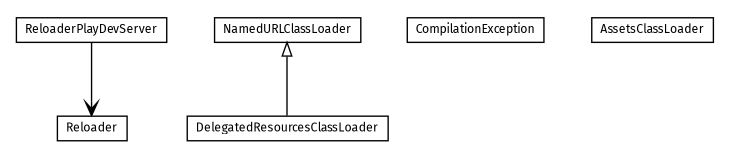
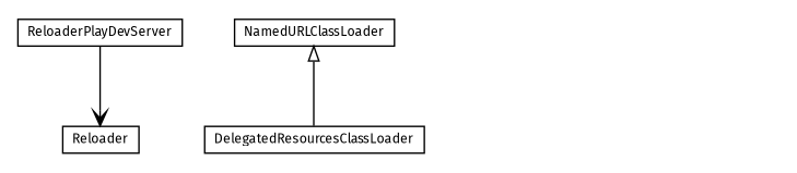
  digraph {
    fontname="Fira Sans"
    nodesep=0.25
    ranksep=0.5
    node [fontcolor=black fontname="Fira Sans" fontsize=9.0 shape=plaintext]
    edge [fontname="Fira Sans" headport=p labelfontname=arial labelfontsize=10 tailport=p]
    n1 [label=<<table title="com.google.code.play2.provider.play23.run.ReloaderPlayDevServer" border="0" cellborder="1" cellspacing="0" cellpadding="2" port="p" href="./ReloaderPlayDevServer.html"> 		<tr><td><table border="0" cellspacing="0" cellpadding="1"> <tr><td align="center" balign="center"> ReloaderPlayDevServer </td></tr> 		</table></td></tr> 		</table>>]
    n2 [label=<<table title="com.google.code.play2.provider.play23.run.Reloader" border="0" cellborder="1" cellspacing="0" cellpadding="2" port="p" href="./Reloader.html"> 		<tr><td><table border="0" cellspacing="0" cellpadding="1"> <tr><td align="center" balign="center"> Reloader </td></tr> 		</table></td></tr> 		</table>>]
    n3 [label=<<table title="com.google.code.play2.provider.play23.run.NamedURLClassLoader" border="0" cellborder="1" cellspacing="0" cellpadding="2" port="p" href="./NamedURLClassLoader.html"> 		<tr><td><table border="0" cellspacing="0" cellpadding="1"> <tr><td align="center" balign="center"> NamedURLClassLoader </td></tr> 		</table></td></tr> 		</table>>]
    n4 [label=<<table title="com.google.code.play2.provider.play23.run.DelegatedResourcesClassLoader" border="0" cellborder="1" cellspacing="0" cellpadding="2" port="p" href="./DelegatedResourcesClassLoader.html"> 		<tr><td><table border="0" cellspacing="0" cellpadding="1"> <tr><td align="center" balign="center"> DelegatedResourcesClassLoader </td></tr> 		</table></td></tr> 		</table>>]
-   n5 [label=<<table title="com.google.code.play2.provider.play23.run.CompilationException" border="0" cellborder="1" cellspacing="0" cellpadding="2" port="p" href="./CompilationException.html"> 		<tr><td><table border="0" cellspacing="0" cellpadding="1"> <tr><td align="center" balign="center"> CompilationException </td></tr> 		</table></td></tr> 		</table>>]
-   n6 [label=<<table title="com.google.code.play2.provider.play23.run.AssetsClassLoader" border="0" cellborder="1" cellspacing="0" cellpadding="2" port="p" href="./AssetsClassLoader.html"> 		<tr><td><table border="0" cellspacing="0" cellpadding="1"> <tr><td align="center" balign="center"> AssetsClassLoader </td></tr> 		</table></td></tr> 		</table>>]
    n1 -> n2 [arrowhead=open color=black fontcolor=black fontsize=10.0]
    n3 -> n4 [arrowtail=empty dir=back fontsize=10]
  }
